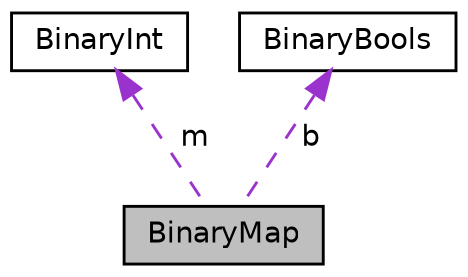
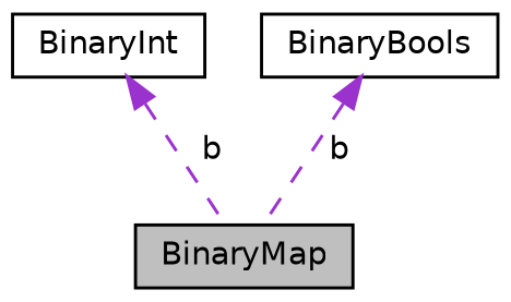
  digraph {
    node [color=black fillcolor=white fontname=Helvetica fontsize=10 shape=record style=filled]
    edge [color=darkorchid3 dir=back fontname=Helvetica fontsize=10 labelfontname=Helvetica labelfontsize=10 style=dashed]
    n1 [fillcolor=grey75 fontcolor=black height=0.2 label=BinaryMap width=0.4]
    n2 [height=0.2 label=BinaryInt width=0.4]
    n3 [height=0.2 label=BinaryBools width=0.4]
-   n2 -> n1 [label=" m"]
+   n2 -> n1 [label=" b"]
    n3 -> n1 [label=" b"]
  }
